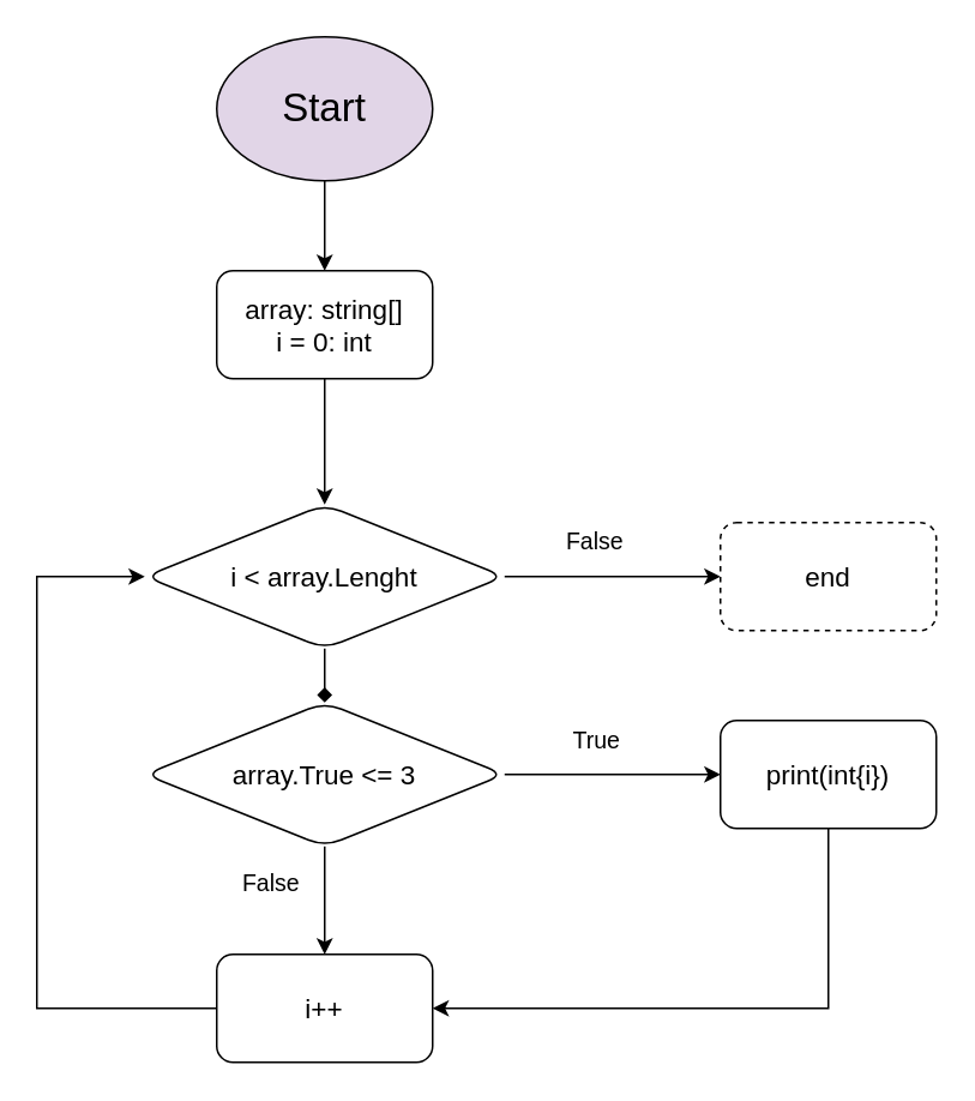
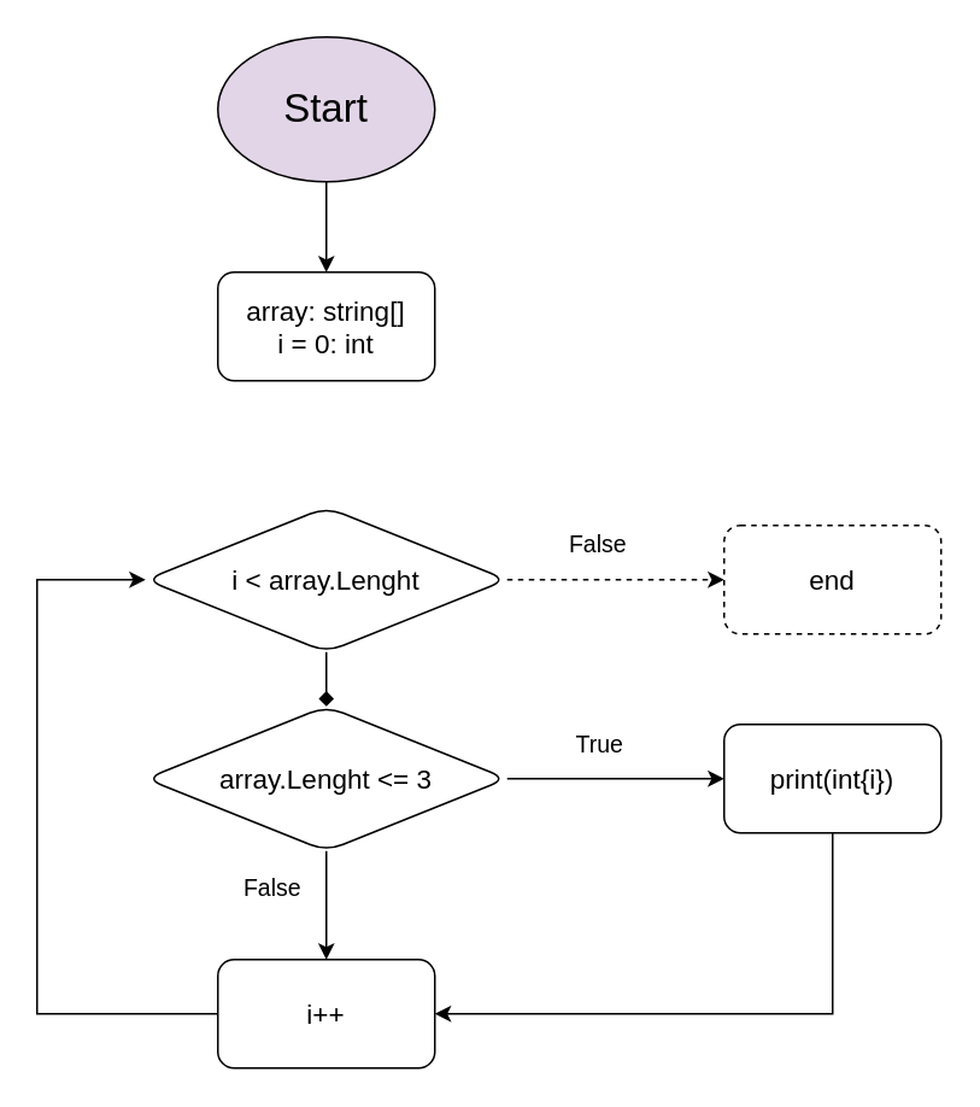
  <mxCell id="0" />
  <mxCell id="1" parent="0" />
  <mxCell id="2" value="" style="edgeStyle=orthogonalEdgeStyle;rounded=0;orthogonalLoop=1;jettySize=auto;html=1;fontSize=22;" edge="1" parent="1" source="3" target="5"><mxGeometry relative="1" as="geometry" /></mxCell>
  <mxCell id="3" value="&lt;font style=&quot;font-size: 22px;&quot;&gt;Start&lt;/font&gt;" style="ellipse;whiteSpace=wrap;html=1;fillColor=#e1d5e7;" vertex="1" parent="1"><mxGeometry x="120" y="20" width="120" height="80" as="geometry" /></mxCell>
- <mxCell id="4" value="" style="edgeStyle=orthogonalEdgeStyle;rounded=0;orthogonalLoop=1;jettySize=auto;html=1;fontSize=22;" edge="1" parent="1" source="5" target="8"><mxGeometry relative="1" as="geometry" /></mxCell>
  <mxCell id="5" value="array: string[]&lt;br style=&quot;font-size: 15px;&quot;&gt;i = 0: int" style="rounded=1;whiteSpace=wrap;html=1;fontSize=15;" vertex="1" parent="1"><mxGeometry x="120" y="150" width="120" height="60" as="geometry" /></mxCell>
- <mxCell id="6" value="" style="edgeStyle=orthogonalEdgeStyle;rounded=0;orthogonalLoop=1;jettySize=auto;html=1;fontSize=22;" edge="1" parent="1" source="8" target="9"><mxGeometry relative="1" as="geometry" /></mxCell>
+ <mxCell id="6" value="" style="edgeStyle=orthogonalEdgeStyle;rounded=0;orthogonalLoop=1;jettySize=auto;html=1;fontSize=22;dashed=1;" edge="1" parent="1" source="8" target="9"><mxGeometry relative="1" as="geometry" /></mxCell>
  <mxCell id="7" value="" style="edgeStyle=orthogonalEdgeStyle;rounded=0;orthogonalLoop=1;jettySize=auto;html=1;fontSize=22;endArrow=diamond;" edge="1" parent="1" source="8" target="14"><mxGeometry relative="1" as="geometry" /></mxCell>
  <mxCell id="8" value="i &amp;lt; array.Lenght" style="rhombus;whiteSpace=wrap;html=1;rounded=1;fontSize=15;" vertex="1" parent="1"><mxGeometry x="80" y="280" width="200" height="80" as="geometry" /></mxCell>
  <mxCell id="9" value="end" style="rounded=1;whiteSpace=wrap;html=1;fontSize=15;dashed=1;" vertex="1" parent="1"><mxGeometry x="400" y="290" width="120" height="60" as="geometry" /></mxCell>
  <mxCell id="10" value="False" style="text;html=1;align=center;verticalAlign=middle;resizable=0;points=[];autosize=1;strokeColor=none;fillColor=none;fontSize=13;" vertex="1" parent="1"><mxGeometry x="300" y="285" width="60" height="30" as="geometry" /></mxCell>
  <mxCell id="11" value="" style="edgeStyle=orthogonalEdgeStyle;rounded=0;orthogonalLoop=1;jettySize=auto;html=1;fontSize=22;" edge="1" parent="1" source="14" target="16"><mxGeometry relative="1" as="geometry" /></mxCell>
  <mxCell id="12" value="True" style="edgeLabel;html=1;align=center;verticalAlign=middle;resizable=0;points=[];fontSize=13;" vertex="1" connectable="0" parent="11"><mxGeometry x="-0.217" y="-1" relative="1" as="geometry"><mxPoint x="3" y="-21" as="offset" /></mxGeometry></mxCell>
  <mxCell id="13" value="" style="edgeStyle=orthogonalEdgeStyle;rounded=0;orthogonalLoop=1;jettySize=auto;html=1;fontSize=22;" edge="1" parent="1" source="14" target="18"><mxGeometry relative="1" as="geometry"><Array as="points"><mxPoint x="180" y="500" /><mxPoint x="180" y="500" /></Array></mxGeometry></mxCell>
- <mxCell id="14" value="array.True &amp;lt;= 3" style="rhombus;whiteSpace=wrap;html=1;rounded=1;fontSize=15;" vertex="1" parent="1"><mxGeometry x="80" y="390" width="200" height="80" as="geometry" /></mxCell>
+ <mxCell id="14" value="array.Lenght &amp;lt;= 3" style="rhombus;whiteSpace=wrap;html=1;rounded=1;fontSize=15;" vertex="1" parent="1"><mxGeometry x="80" y="390" width="200" height="80" as="geometry" /></mxCell>
  <mxCell id="15" value="" style="edgeStyle=orthogonalEdgeStyle;rounded=0;orthogonalLoop=1;jettySize=auto;html=1;fontSize=22;" edge="1" parent="1" source="16" target="18"><mxGeometry relative="1" as="geometry"><Array as="points"><mxPoint x="460" y="560" /></Array></mxGeometry></mxCell>
  <mxCell id="16" value="print(int{i})" style="whiteSpace=wrap;html=1;rounded=1;fontSize=15;" vertex="1" parent="1"><mxGeometry x="400" y="400" width="120" height="60" as="geometry" /></mxCell>
  <mxCell id="17" style="edgeStyle=orthogonalEdgeStyle;rounded=0;orthogonalLoop=1;jettySize=auto;html=1;entryX=0;entryY=0.5;entryDx=0;entryDy=0;fontSize=15;" edge="1" parent="1" source="18" target="8"><mxGeometry relative="1" as="geometry"><Array as="points"><mxPoint x="20" y="560" /><mxPoint x="20" y="320" /></Array></mxGeometry></mxCell>
  <mxCell id="18" value="i++" style="whiteSpace=wrap;html=1;rounded=1;fontSize=15;" vertex="1" parent="1"><mxGeometry x="120" y="530" width="120" height="60" as="geometry" /></mxCell>
  <mxCell id="19" value="False" style="text;html=1;align=center;verticalAlign=middle;resizable=0;points=[];autosize=1;strokeColor=none;fillColor=none;fontSize=13;" vertex="1" parent="1"><mxGeometry x="120" y="475" width="60" height="30" as="geometry" /></mxCell>
